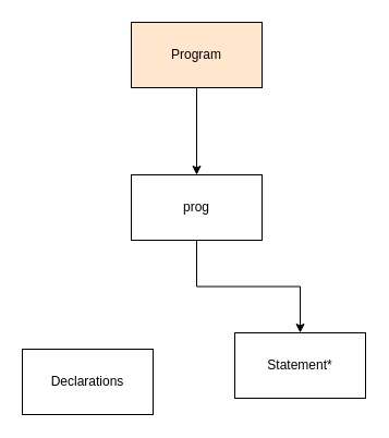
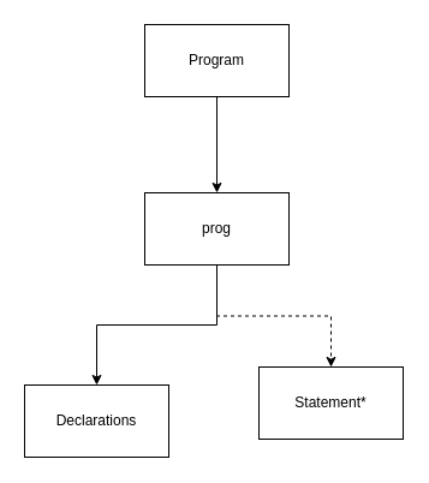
  <mxCell id="0" />
  <mxCell id="1" parent="0" />
  <mxCell id="2" value="" style="edgeStyle=orthogonalEdgeStyle;rounded=0;orthogonalLoop=1;jettySize=auto;html=1;" edge="1" parent="1" source="3" target="6"><mxGeometry relative="1" as="geometry" /></mxCell>
- <mxCell id="3" value="Program" style="rounded=0;whiteSpace=wrap;html=1;fillColor=#ffe6cc;" vertex="1" parent="1"><mxGeometry x="120" y="20" width="120" height="60" as="geometry" /></mxCell>
- <mxCell id="5" style="edgeStyle=orthogonalEdgeStyle;rounded=0;orthogonalLoop=1;jettySize=auto;html=1;exitX=0.5;exitY=1;exitDx=0;exitDy=0;entryX=0.5;entryY=0;entryDx=0;entryDy=0;" edge="1" parent="1" source="6" target="8"><mxGeometry relative="1" as="geometry"><mxPoint x="270" y="320" as="targetPoint" /></mxGeometry></mxCell>
+ <mxCell id="3" value="Program" style="rounded=0;whiteSpace=wrap;html=1;" vertex="1" parent="1"><mxGeometry x="120" y="20" width="120" height="60" as="geometry" /></mxCell>
+ <mxCell id="4" value="" style="edgeStyle=orthogonalEdgeStyle;rounded=0;orthogonalLoop=1;jettySize=auto;html=1;" edge="1" parent="1" source="6" target="7"><mxGeometry relative="1" as="geometry" /></mxCell>
+ <mxCell id="5" style="edgeStyle=orthogonalEdgeStyle;rounded=0;orthogonalLoop=1;jettySize=auto;html=1;exitX=0.5;exitY=1;exitDx=0;exitDy=0;entryX=0.5;entryY=0;entryDx=0;entryDy=0;dashed=1;" edge="1" parent="1" source="6" target="8"><mxGeometry relative="1" as="geometry"><mxPoint x="270" y="320" as="targetPoint" /></mxGeometry></mxCell>
  <mxCell id="6" value="prog" style="rounded=0;whiteSpace=wrap;html=1;" vertex="1" parent="1"><mxGeometry x="120" y="160" width="120" height="60" as="geometry" /></mxCell>
  <mxCell id="7" value="Declarations" style="rounded=0;whiteSpace=wrap;html=1;" vertex="1" parent="1"><mxGeometry x="20" y="320" width="120" height="60" as="geometry" /></mxCell>
  <mxCell id="8" value="Statement*" style="rounded=0;whiteSpace=wrap;html=1;" vertex="1" parent="1"><mxGeometry x="215" y="305" width="120" height="60" as="geometry" /></mxCell>
